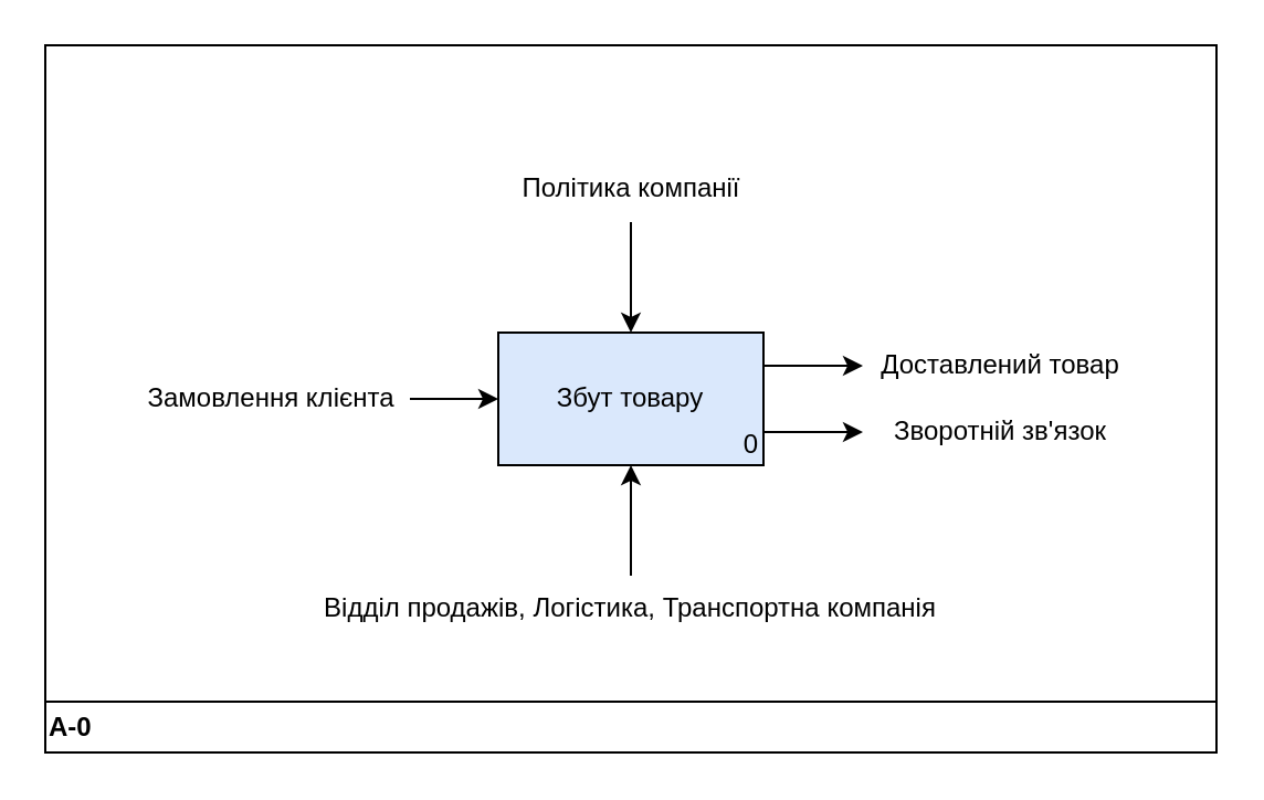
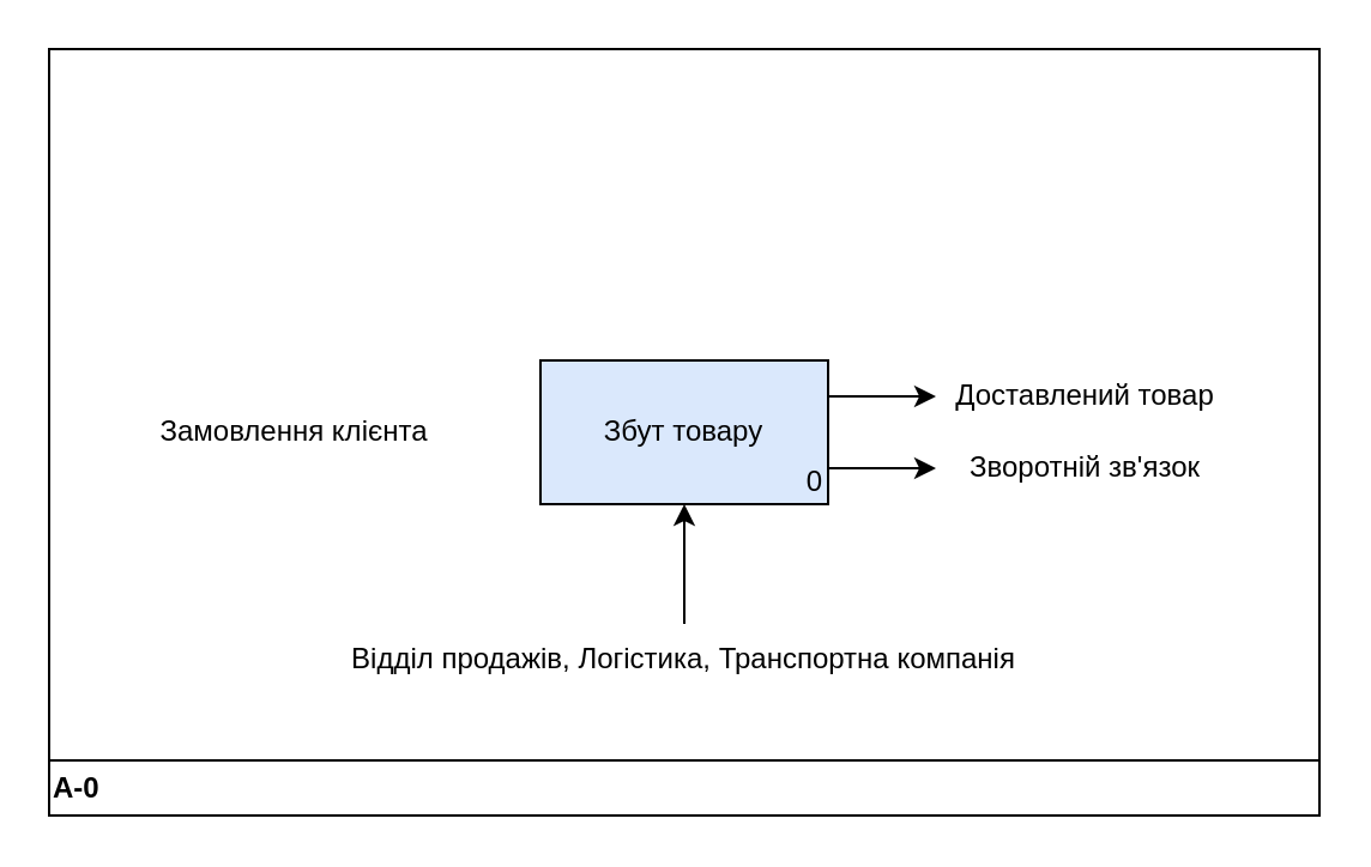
  <mxCell id="0" />
  <mxCell id="1" parent="0" />
  <mxCell id="2" value="A-0" style="swimlane;whiteSpace=wrap;html=1;flipH=0;flipV=1;align=left;" parent="1" vertex="1"><mxGeometry x="20" y="20" width="530" height="320" as="geometry" /></mxCell>
  <mxCell id="3" style="edgeStyle=orthogonalEdgeStyle;rounded=0;orthogonalLoop=1;jettySize=auto;html=1;exitX=1;exitY=0.25;exitDx=0;exitDy=0;" parent="2" source="5" target="12" edge="1"><mxGeometry relative="1" as="geometry" /></mxCell>
  <mxCell id="4" style="edgeStyle=orthogonalEdgeStyle;rounded=0;orthogonalLoop=1;jettySize=auto;html=1;exitX=1;exitY=0.75;exitDx=0;exitDy=0;" parent="2" source="5" target="13" edge="1"><mxGeometry relative="1" as="geometry" /></mxCell>
  <mxCell id="5" value="Збут товару" style="rounded=0;whiteSpace=wrap;html=1;fillColor=#dae8fc;" parent="2" vertex="1"><mxGeometry x="205" y="130" width="120" height="60" as="geometry" /></mxCell>
- <mxCell id="6" style="edgeStyle=orthogonalEdgeStyle;rounded=0;orthogonalLoop=1;jettySize=auto;html=1;exitX=0.5;exitY=1;exitDx=0;exitDy=0;entryX=0.5;entryY=0;entryDx=0;entryDy=0;" parent="2" source="7" target="5" edge="1"><mxGeometry relative="1" as="geometry" /></mxCell>
- <mxCell id="7" value="Політика компанії" style="text;html=1;align=center;verticalAlign=middle;whiteSpace=wrap;rounded=0;" parent="2" vertex="1"><mxGeometry x="202.5" y="50" width="125" height="30" as="geometry" /></mxCell>
- <mxCell id="8" style="edgeStyle=orthogonalEdgeStyle;rounded=0;orthogonalLoop=1;jettySize=auto;html=1;exitX=1;exitY=0.5;exitDx=0;exitDy=0;entryX=0;entryY=0.5;entryDx=0;entryDy=0;" edge="1" parent="2" source="9" target="5"><mxGeometry relative="1" as="geometry" /></mxCell>
  <mxCell id="9" value="Замовлення клієнта" style="text;html=1;align=center;verticalAlign=middle;whiteSpace=wrap;rounded=0;" parent="2" vertex="1"><mxGeometry x="40" y="145" width="125" height="30" as="geometry" /></mxCell>
  <mxCell id="10" style="edgeStyle=orthogonalEdgeStyle;rounded=0;orthogonalLoop=1;jettySize=auto;html=1;exitX=0.5;exitY=0;exitDx=0;exitDy=0;entryX=0.5;entryY=1;entryDx=0;entryDy=0;" parent="2" source="11" target="5" edge="1"><mxGeometry relative="1" as="geometry" /></mxCell>
  <mxCell id="11" value="Відділ продажів, Логістика, Транспортна компанія" style="text;html=1;align=center;verticalAlign=middle;whiteSpace=wrap;rounded=0;" parent="2" vertex="1"><mxGeometry x="116.25" y="240" width="297.5" height="30" as="geometry" /></mxCell>
  <mxCell id="12" value="Доставлений товар" style="text;html=1;align=center;verticalAlign=middle;whiteSpace=wrap;rounded=0;" parent="2" vertex="1"><mxGeometry x="370" y="130" width="125" height="30" as="geometry" /></mxCell>
  <mxCell id="13" value="Зворотній зв'язок" style="text;html=1;align=center;verticalAlign=middle;whiteSpace=wrap;rounded=0;" parent="2" vertex="1"><mxGeometry x="370" y="160" width="125" height="30" as="geometry" /></mxCell>
  <mxCell id="14" value="0" style="text;html=1;align=right;verticalAlign=bottom;whiteSpace=wrap;rounded=0;" parent="2" vertex="1"><mxGeometry x="265" y="160" width="60" height="30" as="geometry" /></mxCell>
